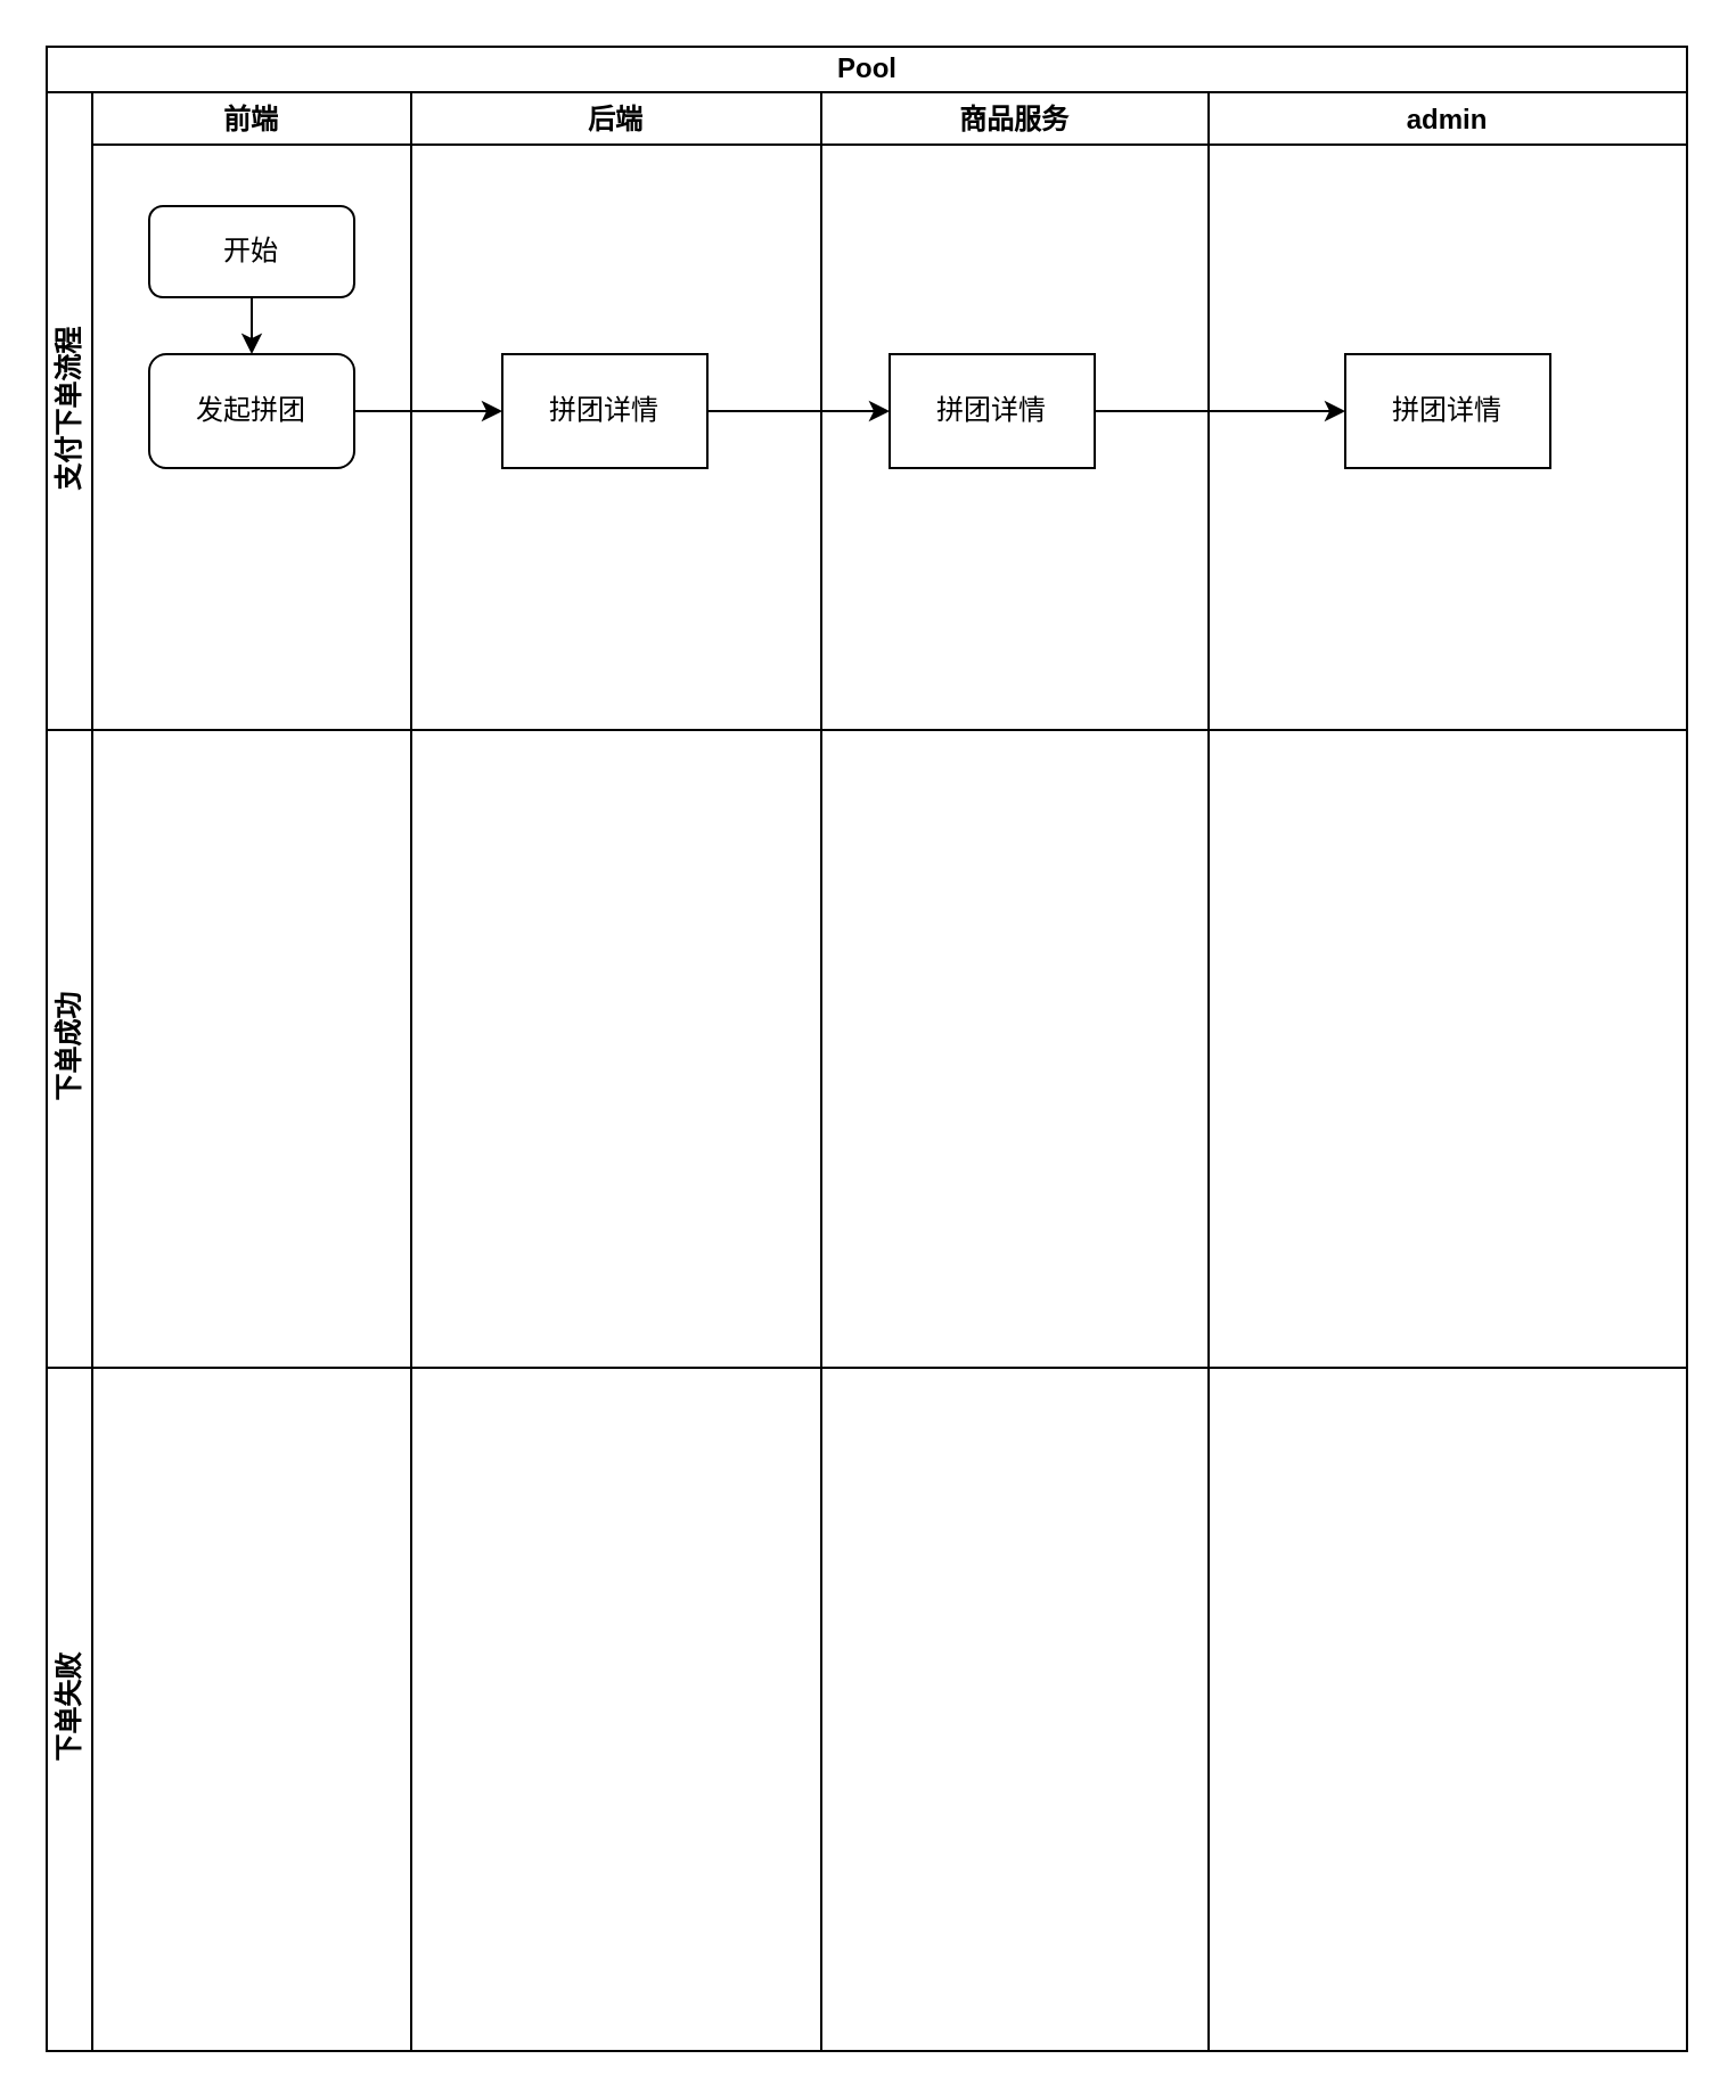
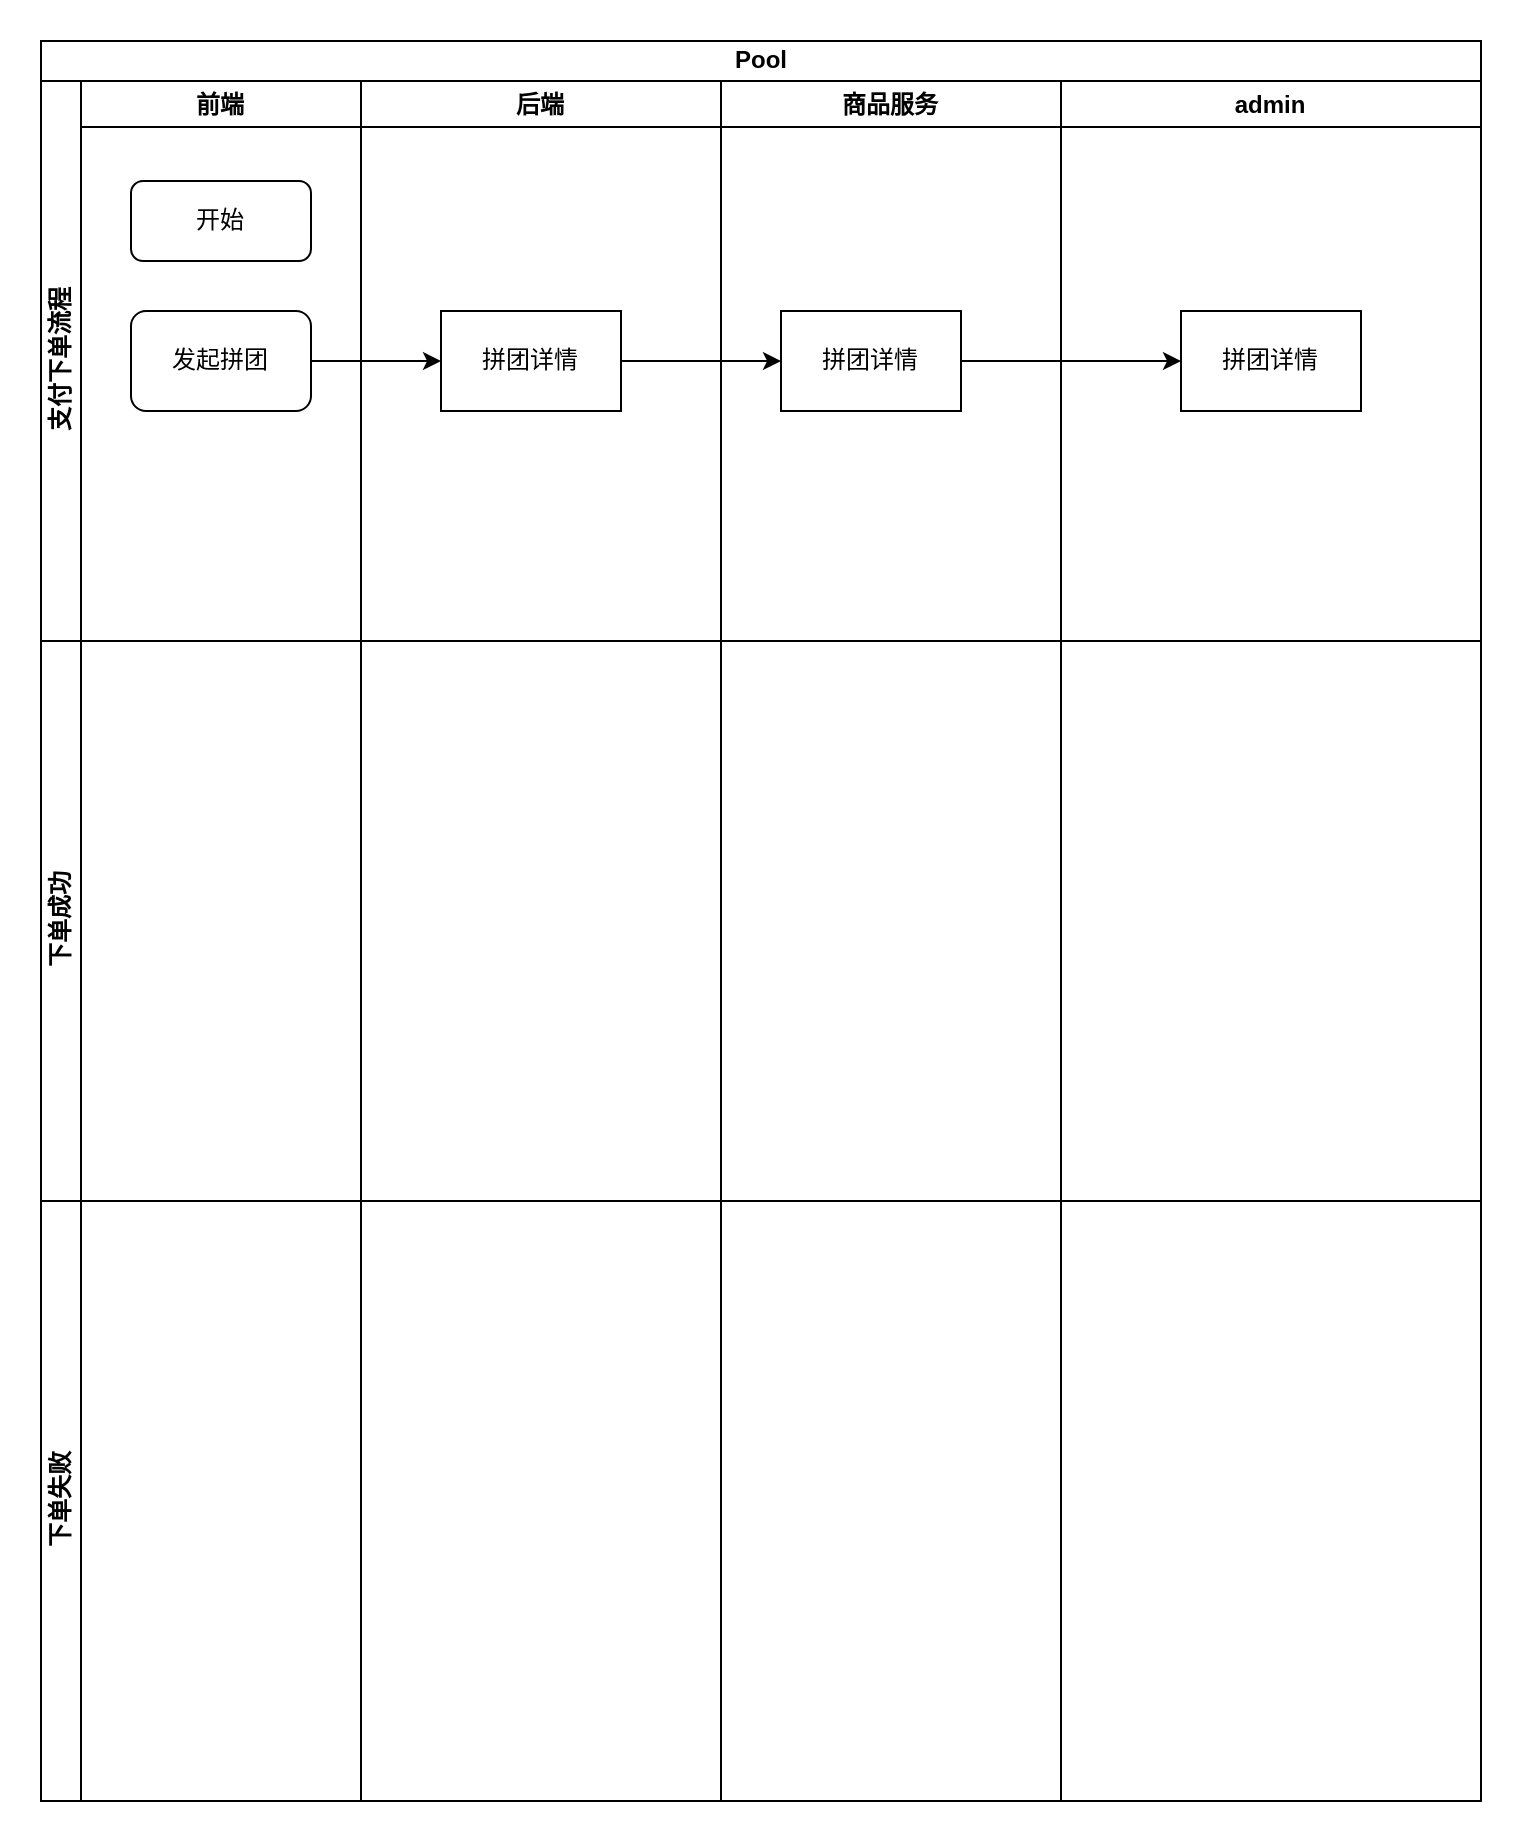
  <mxCell id="0" />
  <mxCell id="1" parent="0" />
  <mxCell id="2" value="Pool" style="swimlane;childLayout=stackLayout;resizeParent=1;resizeParentMax=0;horizontal=1;startSize=20;horizontalStack=0;html=1;" vertex="1" parent="1"><mxGeometry x="20" y="20" width="720" height="880" as="geometry" /></mxCell>
  <mxCell id="3" value="支付下单流程" style="swimlane;startSize=20;horizontal=0;html=1;" vertex="1" parent="2"><mxGeometry y="20" width="720" height="280" as="geometry" /></mxCell>
  <mxCell id="4" value="前端" style="swimlane;" vertex="1" parent="3"><mxGeometry x="20" width="140" height="280" as="geometry" /></mxCell>
- <mxCell id="5" value="" style="edgeStyle=orthogonalEdgeStyle;rounded=0;orthogonalLoop=1;jettySize=auto;html=1;" edge="1" parent="4" source="6" target="7"><mxGeometry relative="1" as="geometry" /></mxCell>
  <mxCell id="6" value="开始" style="rounded=1;whiteSpace=wrap;html=1;" vertex="1" parent="4"><mxGeometry x="25" y="50" width="90" height="40" as="geometry" /></mxCell>
  <mxCell id="7" value="发起拼团" style="whiteSpace=wrap;html=1;rounded=1;" vertex="1" parent="4"><mxGeometry x="25" y="115" width="90" height="50" as="geometry" /></mxCell>
  <mxCell id="8" value="后端" style="swimlane;" vertex="1" parent="3"><mxGeometry x="160" width="180" height="280" as="geometry" /></mxCell>
  <mxCell id="9" value="拼团详情" style="rounded=0;whiteSpace=wrap;html=1;" vertex="1" parent="8"><mxGeometry x="40" y="115" width="90" height="50" as="geometry" /></mxCell>
  <mxCell id="10" value="商品服务" style="swimlane;" vertex="1" parent="3"><mxGeometry x="340" width="170" height="280" as="geometry" /></mxCell>
  <mxCell id="11" value="拼团详情" style="rounded=0;whiteSpace=wrap;html=1;" vertex="1" parent="10"><mxGeometry x="30" y="115" width="90" height="50" as="geometry" /></mxCell>
  <mxCell id="12" value="admin" style="swimlane;" vertex="1" parent="3"><mxGeometry x="510" width="210" height="280" as="geometry" /></mxCell>
  <mxCell id="13" value="拼团详情" style="rounded=0;whiteSpace=wrap;html=1;" vertex="1" parent="12"><mxGeometry x="60" y="115" width="90" height="50" as="geometry" /></mxCell>
  <mxCell id="14" value="" style="edgeStyle=orthogonalEdgeStyle;rounded=0;orthogonalLoop=1;jettySize=auto;html=1;" edge="1" parent="3" source="7" target="9"><mxGeometry relative="1" as="geometry" /></mxCell>
  <mxCell id="15" value="" style="edgeStyle=orthogonalEdgeStyle;rounded=0;orthogonalLoop=1;jettySize=auto;html=1;" edge="1" parent="3" source="9" target="11"><mxGeometry relative="1" as="geometry" /></mxCell>
  <mxCell id="16" value="" style="edgeStyle=orthogonalEdgeStyle;rounded=0;orthogonalLoop=1;jettySize=auto;html=1;" edge="1" parent="3" source="11" target="13"><mxGeometry relative="1" as="geometry" /></mxCell>
  <mxCell id="17" value="下单成功" style="swimlane;startSize=20;horizontal=0;html=1;" vertex="1" parent="2"><mxGeometry y="300" width="720" height="280" as="geometry" /></mxCell>
  <mxCell id="18" value="" style="swimlane;startSize=0;" vertex="1" parent="17"><mxGeometry x="20" width="140" height="280" as="geometry"><mxRectangle x="20" width="90" height="30" as="alternateBounds" /></mxGeometry></mxCell>
  <mxCell id="19" value="" style="swimlane;startSize=0;" vertex="1" parent="17"><mxGeometry x="160" width="180" height="280" as="geometry" /></mxCell>
  <mxCell id="20" value="" style="swimlane;startSize=0;" vertex="1" parent="17"><mxGeometry x="340" width="380" height="280" as="geometry" /></mxCell>
  <mxCell id="21" value="" style="swimlane;startSize=0;" vertex="1" parent="20"><mxGeometry x="170" width="210" height="280" as="geometry" /></mxCell>
  <mxCell id="22" value="下单失败" style="swimlane;startSize=20;horizontal=0;html=1;" vertex="1" parent="2"><mxGeometry y="580" width="720" height="300" as="geometry" /></mxCell>
  <mxCell id="23" value="" style="swimlane;startSize=0;" vertex="1" parent="22"><mxGeometry x="20" width="140" height="300" as="geometry" /></mxCell>
  <mxCell id="24" value="" style="swimlane;startSize=0;" vertex="1" parent="22"><mxGeometry x="160" width="180" height="300" as="geometry" /></mxCell>
  <mxCell id="25" value="" style="swimlane;startSize=0;" vertex="1" parent="22"><mxGeometry x="340" width="170" height="300" as="geometry" /></mxCell>
  <mxCell id="26" value="" style="swimlane;startSize=0;" vertex="1" parent="22"><mxGeometry x="510" width="210" height="300" as="geometry" /></mxCell>
